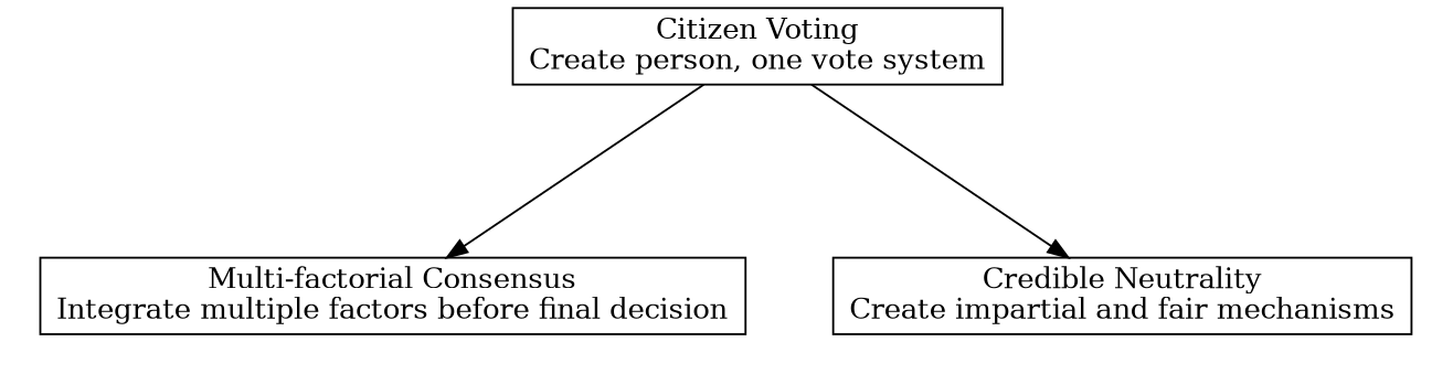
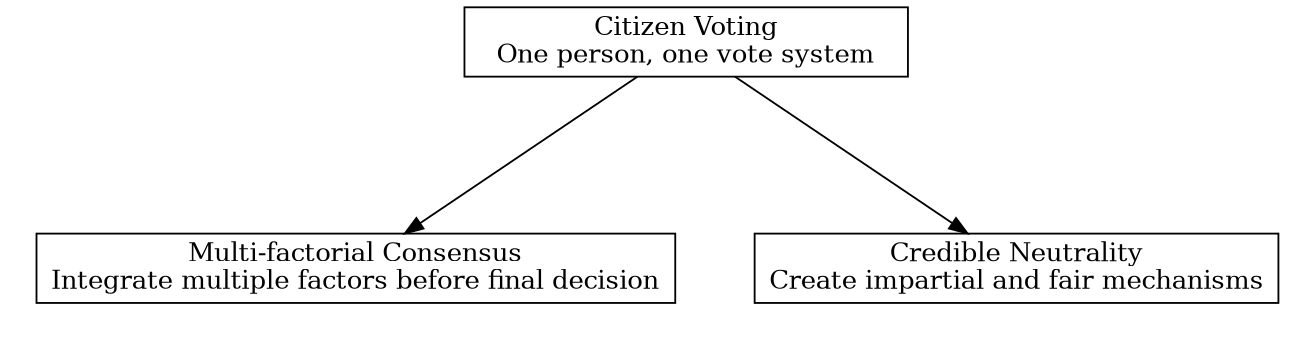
  digraph {
    nodesep=0.6
    rankdir=TB
    ranksep=1.2
    node [shape=box]
    n1 [label="Credible Neutrality\nCreate impartial and fair mechanisms"]
    n2 [label="Multi-factorial Consensus\nIntegrate multiple factors before final decision"]
-   n3 [label="Citizen Voting\nCreate person, one vote system"]
+   n3 [label="Citizen Voting\nOne person, one vote system"]
    subgraph cluster_1 {
      rank=min
      style=invis
      n1
      n2
    }
    n3 -> n1
    n3 -> n2
  }
